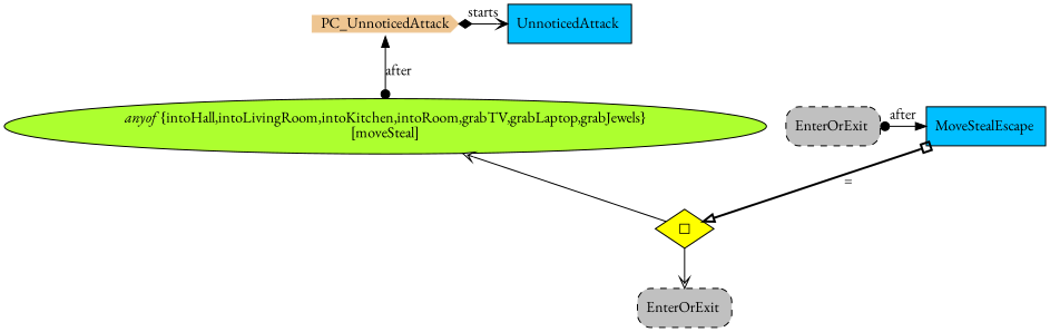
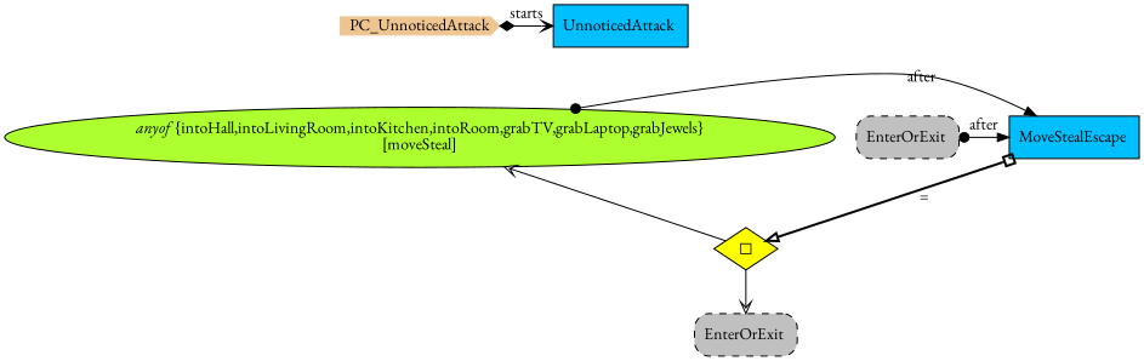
  digraph {
    fontname="EB Garamond"
    node [fontname="EB Garamond" shape=box style=filled fillcolor=deepskyblue]
    edge [dir=both fontname="EB Garamond"]
    n1 [color=burlywood2 height=.2 label=PC_UnnoticedAttack shape=cds width=.2 fillcolor=""]
    n2 [label="UnnoticedAttack "]
    n3 [label="MoveStealEscape "]
    n4 [fillcolor=gray label="EnterOrExit " shape=rectangle style="rounded,filled,dashed"]
    n5 [fillcolor=greenyellow label=<<I>anyof</I> {intoHall,intoLivingRoom,intoKitchen,intoRoom,grabTV,grabLaptop,grabJewels}<br/>[moveSteal]> shape=ellipse]
    n6 [fillcolor=yellow label="◻︎" shape=diamond]
    n7 [fillcolor=gray label="EnterOrExit " shape=rectangle style="rounded,filled,dashed"]
    subgraph sub_1 {
      rank=min
      n1
      n2
    }
    subgraph sub_2 {
      rank=same
      n3
      n4
    }
    subgraph sub_3 {
      rank=same
      n3
      n4
    }
    subgraph sub_4 {
      rank=same
      n3
      n5
    }
    n1 -> n2 [arrowhead=open arrowtail=diamond label=starts]
    n3 -> n6 [arrowhead=onormal arrowtail=obox label="=" penwidth=2]
    n4 -> n3 [arrowtail=dot label=after]
-   n5 -> n1 [arrowtail=dot label=after]
+   n5 -> n3 [arrowtail=dot label=after]
    n6 -> n5 [arrowhead=vee fillcolor=white dir=""]
    n6 -> n7 [arrowhead=vee fillcolor=white dir=""]
  }
